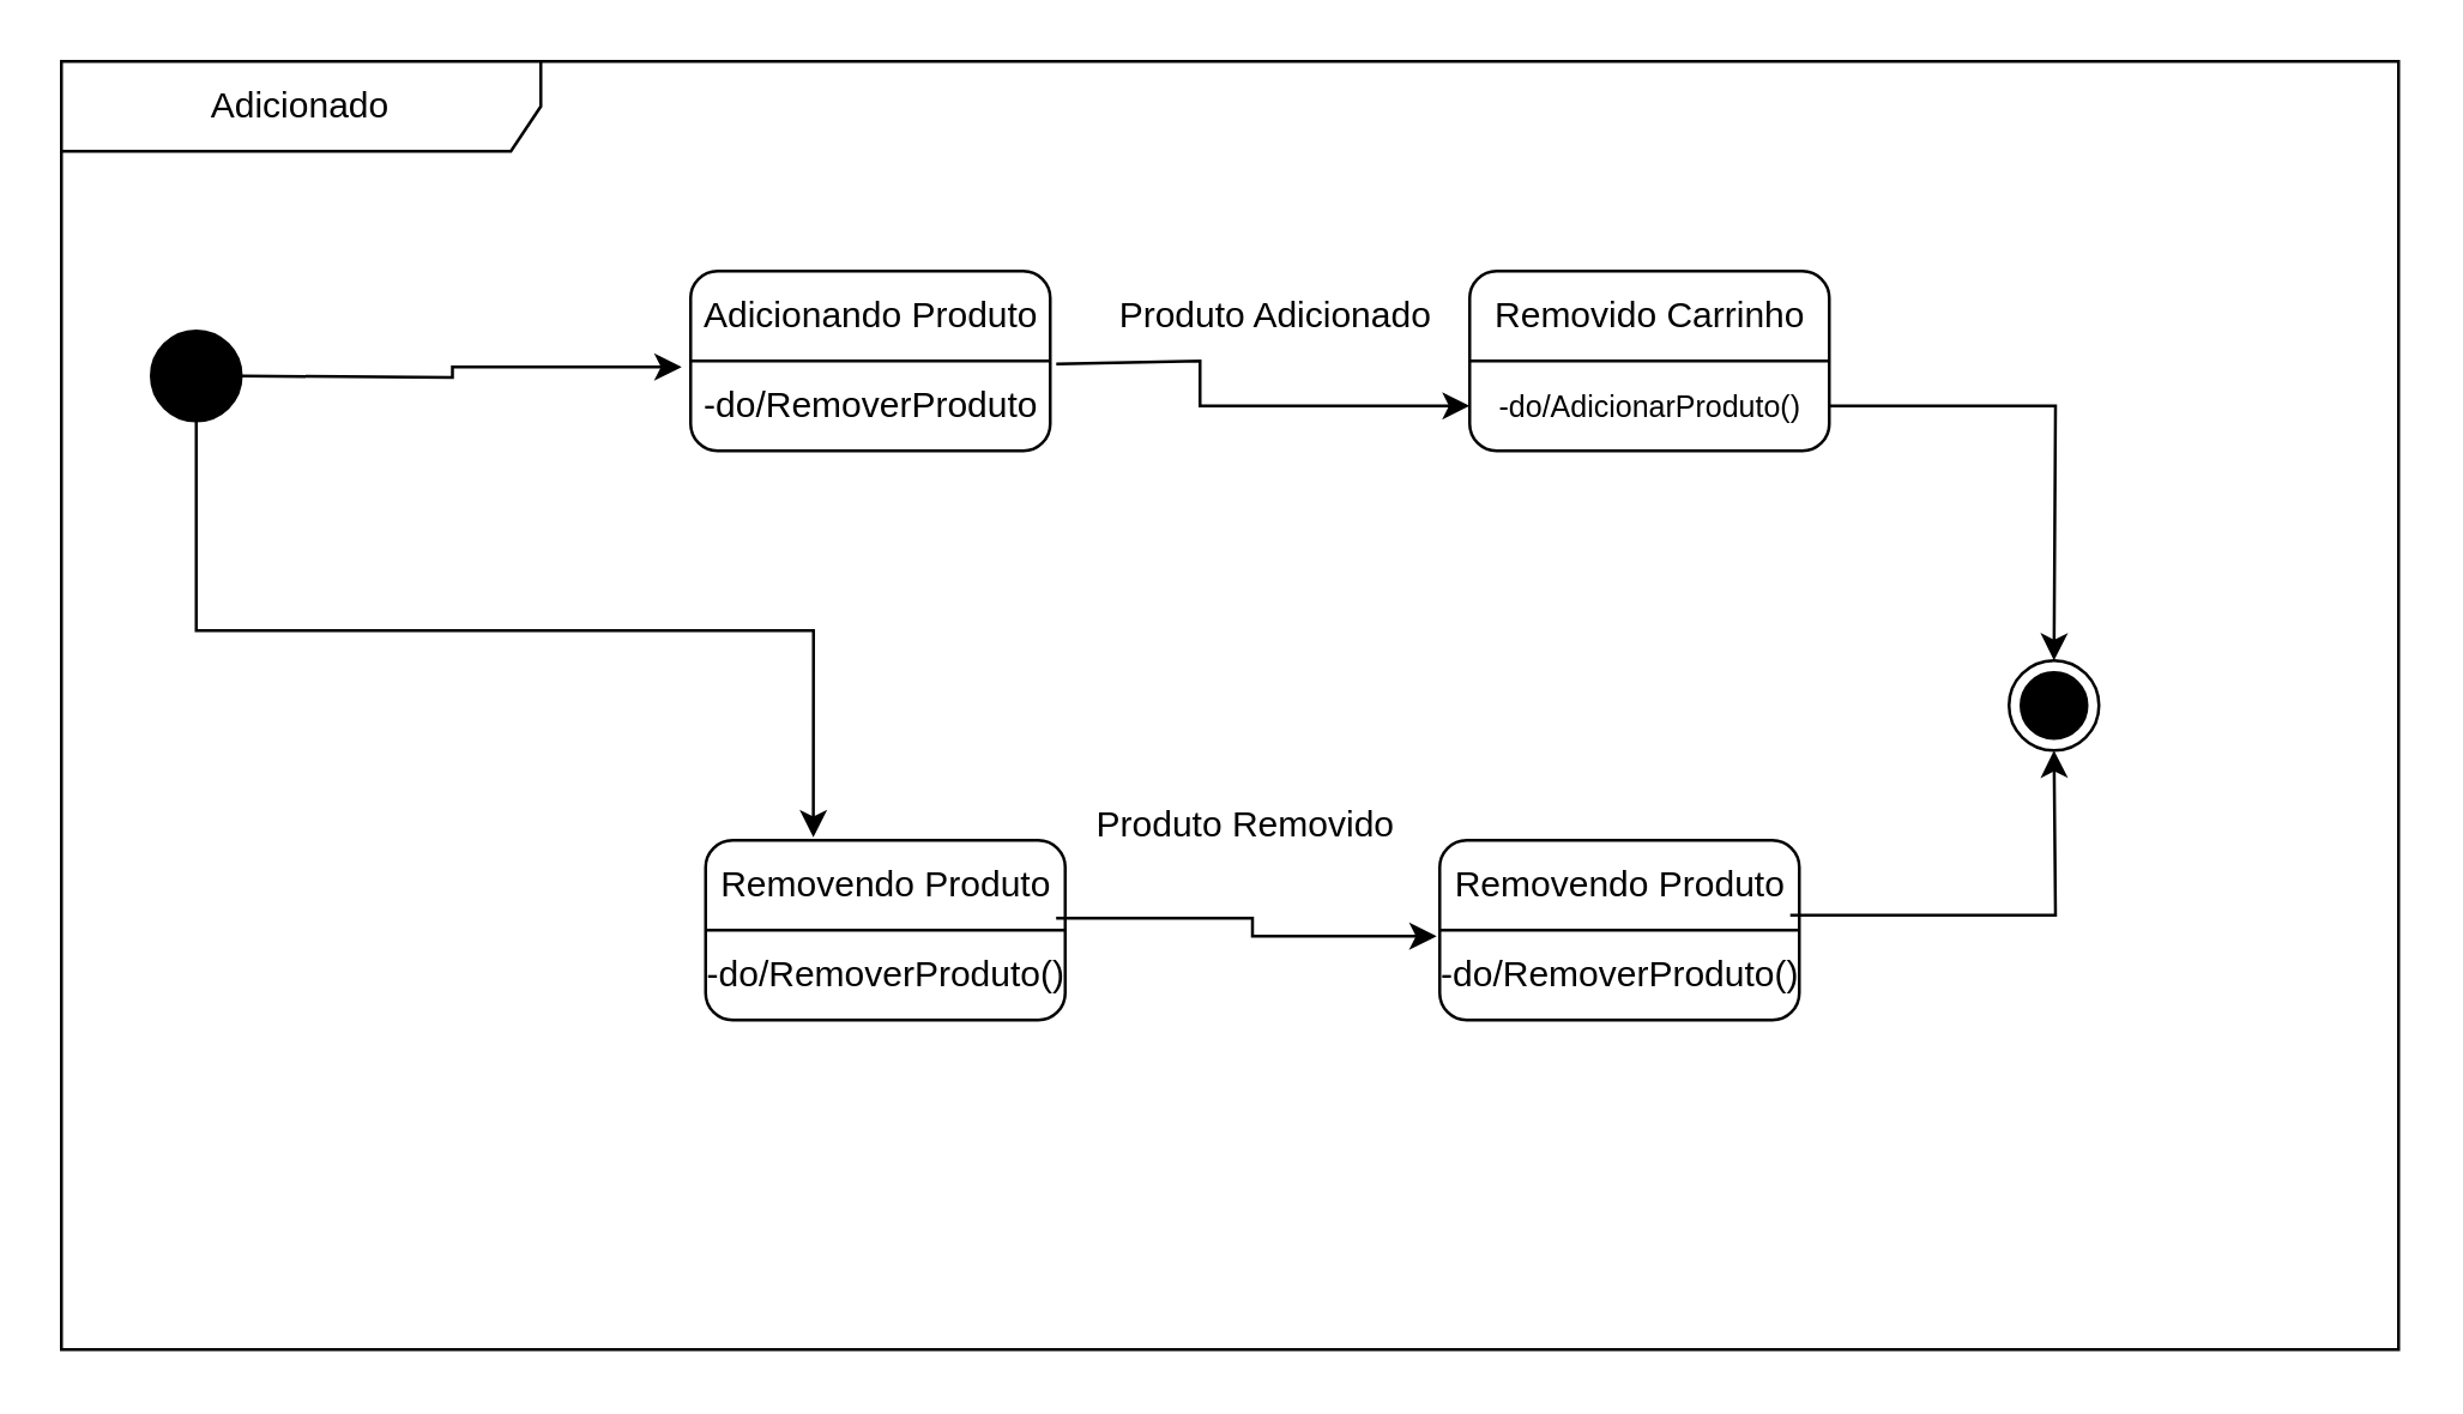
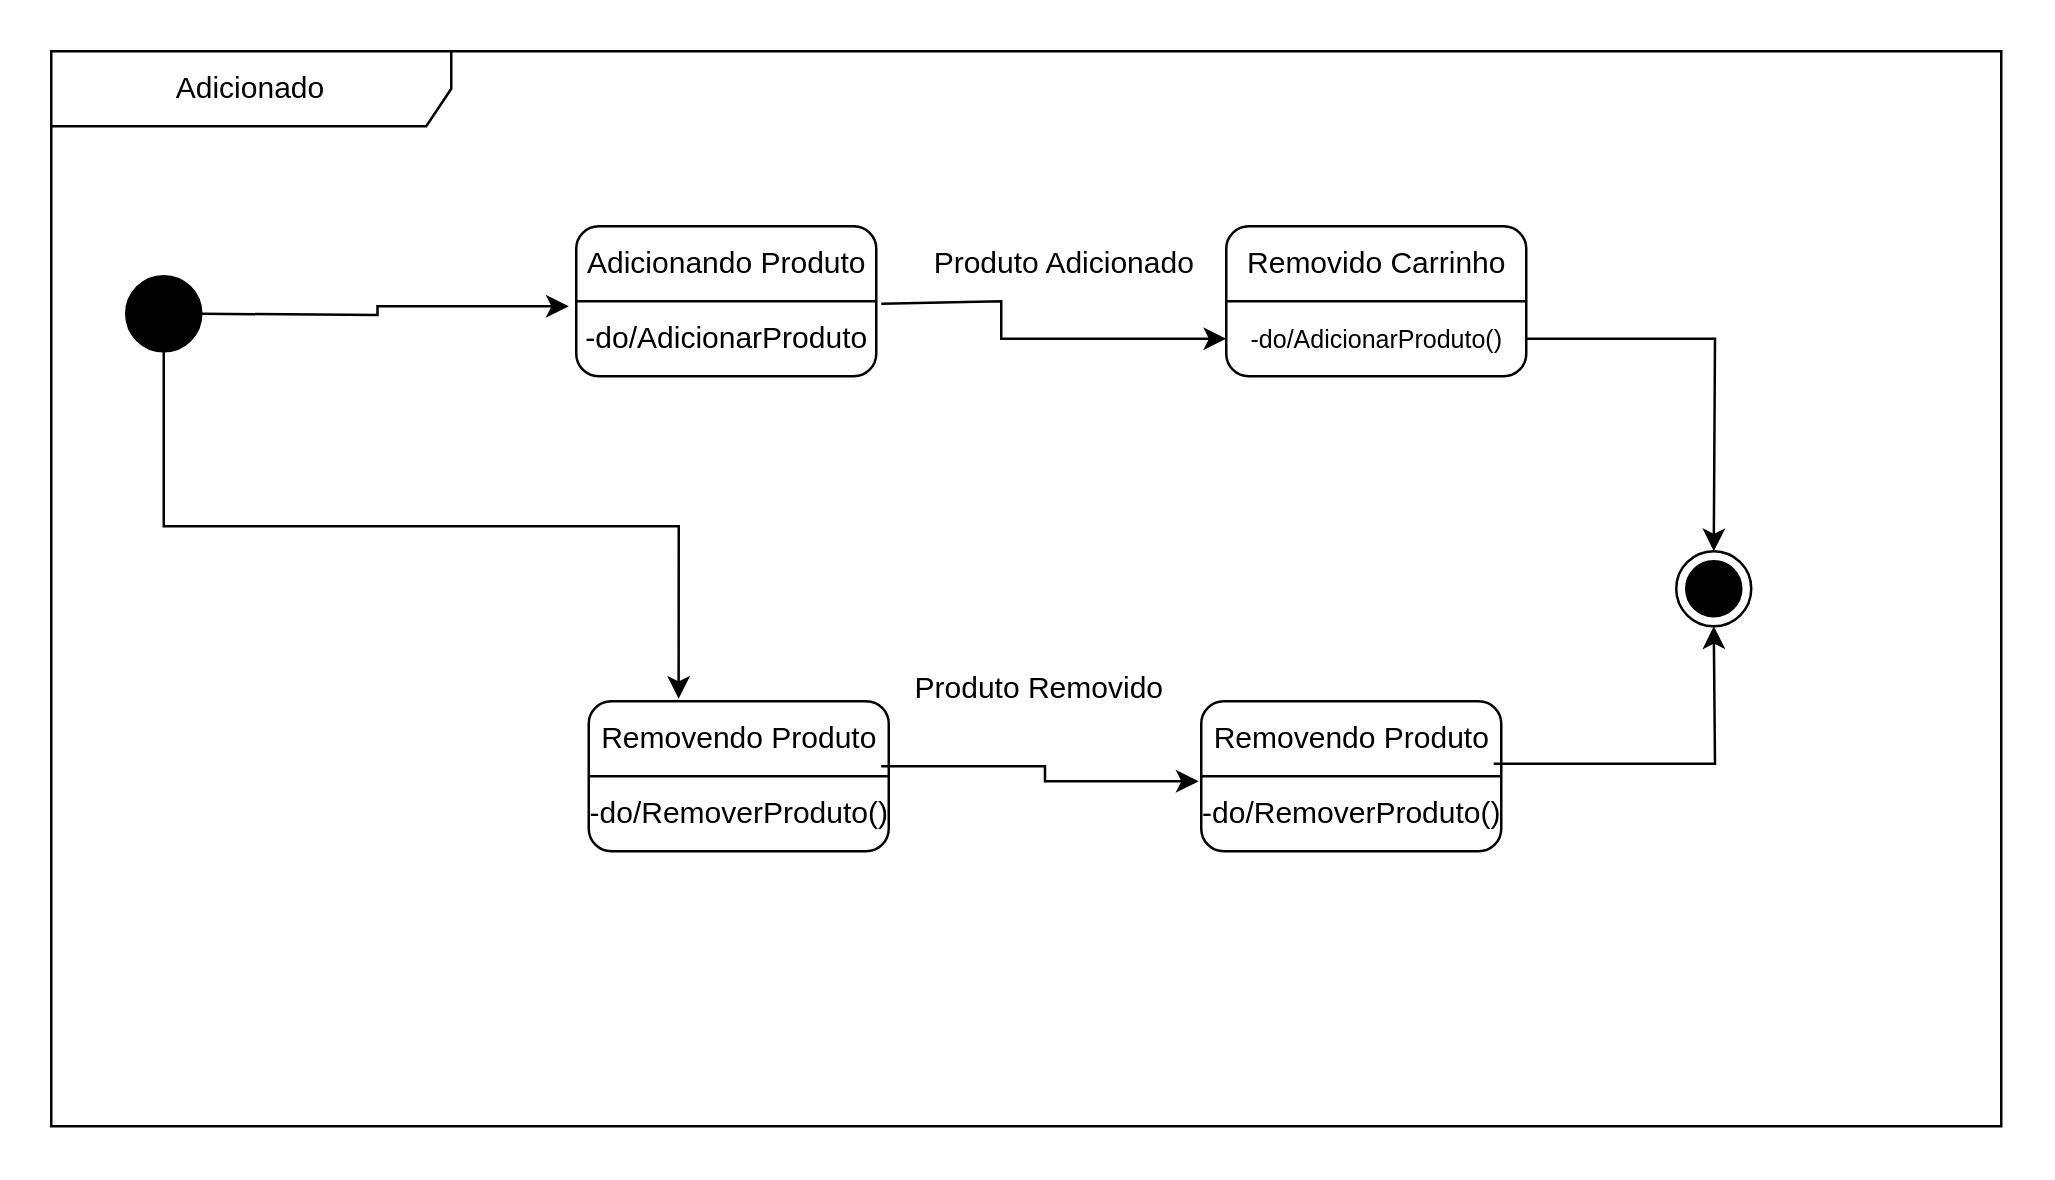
  <mxCell id="0" />
  <mxCell id="1" parent="0" />
  <mxCell id="2" value="Adicionado" style="shape=umlFrame;whiteSpace=wrap;html=1;pointerEvents=0;recursiveResize=0;container=1;collapsible=0;width=160;" vertex="1" parent="1"><mxGeometry x="20" y="20" width="780" height="430" as="geometry" /></mxCell>
  <mxCell id="3" style="edgeStyle=orthogonalEdgeStyle;rounded=0;orthogonalLoop=1;jettySize=auto;html=1;entryX=0.05;entryY=0.067;entryDx=0;entryDy=0;entryPerimeter=0;" edge="1" parent="2" target="8"><mxGeometry relative="1" as="geometry"><mxPoint x="60" y="105" as="sourcePoint" /></mxGeometry></mxCell>
  <mxCell id="4" value="" style="rounded=1;whiteSpace=wrap;html=1;" vertex="1" parent="2"><mxGeometry x="210" y="70" width="120" height="60" as="geometry" /></mxCell>
  <mxCell id="5" value="" style="endArrow=none;html=1;rounded=0;exitX=0;exitY=0.5;exitDx=0;exitDy=0;entryX=1;entryY=0.5;entryDx=0;entryDy=0;" edge="1" parent="2" source="4" target="4"><mxGeometry width="50" height="50" relative="1" as="geometry"><mxPoint x="480" y="230" as="sourcePoint" /><mxPoint x="530" y="180" as="targetPoint" /></mxGeometry></mxCell>
  <mxCell id="6" value="Adicionando Produto" style="text;html=1;align=center;verticalAlign=middle;resizable=0;points=[];autosize=1;strokeColor=none;fillColor=none;" vertex="1" parent="2"><mxGeometry x="205" y="70" width="130" height="30" as="geometry" /></mxCell>
  <mxCell id="7" style="edgeStyle=orthogonalEdgeStyle;rounded=0;orthogonalLoop=1;jettySize=auto;html=1;entryX=0;entryY=0.75;entryDx=0;entryDy=0;exitX=0.943;exitY=0.033;exitDx=0;exitDy=0;exitPerimeter=0;" edge="1" parent="2" source="8" target="9"><mxGeometry relative="1" as="geometry"><Array as="points"><mxPoint x="380" y="100" /><mxPoint x="380" y="115" /></Array></mxGeometry></mxCell>
- <mxCell id="8" value="-do/RemoverProduto" style="text;html=1;align=center;verticalAlign=middle;resizable=0;points=[];autosize=1;strokeColor=none;fillColor=none;" vertex="1" parent="2"><mxGeometry x="200" y="100" width="140" height="30" as="geometry" /></mxCell>
+ <mxCell id="8" value="-do/AdicionarProduto" style="text;html=1;align=center;verticalAlign=middle;resizable=0;points=[];autosize=1;strokeColor=none;fillColor=none;" vertex="1" parent="2"><mxGeometry x="200" y="100" width="140" height="30" as="geometry" /></mxCell>
  <mxCell id="9" value="" style="rounded=1;whiteSpace=wrap;html=1;" vertex="1" parent="2"><mxGeometry x="470" y="70" width="120" height="60" as="geometry" /></mxCell>
  <mxCell id="10" value="" style="endArrow=none;html=1;rounded=0;exitX=0;exitY=0.5;exitDx=0;exitDy=0;entryX=1;entryY=0.5;entryDx=0;entryDy=0;" edge="1" parent="2" source="9" target="9"><mxGeometry width="50" height="50" relative="1" as="geometry"><mxPoint x="705" y="230" as="sourcePoint" /><mxPoint x="755" y="180" as="targetPoint" /></mxGeometry></mxCell>
  <mxCell id="11" value="Produto Adicionado" style="text;html=1;align=center;verticalAlign=middle;resizable=0;points=[];autosize=1;strokeColor=none;fillColor=none;" vertex="1" parent="2"><mxGeometry x="340" y="70" width="130" height="30" as="geometry" /></mxCell>
  <mxCell id="12" value="Removido Carrinho" style="text;html=1;align=center;verticalAlign=middle;resizable=0;points=[];autosize=1;strokeColor=none;fillColor=none;" vertex="1" parent="2"><mxGeometry x="460" y="70" width="140" height="30" as="geometry" /></mxCell>
  <mxCell id="13" style="edgeStyle=orthogonalEdgeStyle;rounded=0;orthogonalLoop=1;jettySize=auto;html=1;entryX=0.5;entryY=0;entryDx=0;entryDy=0;" edge="1" parent="2" source="14"><mxGeometry relative="1" as="geometry"><mxPoint x="665" y="200" as="targetPoint" /></mxGeometry></mxCell>
  <mxCell id="14" value="&lt;font style=&quot;font-size: 10px;&quot;&gt;-do/AdicionarProduto()&lt;/font&gt;" style="text;html=1;align=center;verticalAlign=middle;resizable=0;points=[];autosize=1;strokeColor=none;fillColor=none;" vertex="1" parent="2"><mxGeometry x="470" y="100" width="120" height="30" as="geometry" /></mxCell>
  <mxCell id="15" value="" style="rounded=1;whiteSpace=wrap;html=1;" vertex="1" parent="2"><mxGeometry x="215" y="260" width="120" height="60" as="geometry" /></mxCell>
  <mxCell id="16" value="" style="endArrow=none;html=1;rounded=0;exitX=0;exitY=0.5;exitDx=0;exitDy=0;entryX=1;entryY=0.5;entryDx=0;entryDy=0;" edge="1" parent="2" source="15" target="15"><mxGeometry width="50" height="50" relative="1" as="geometry"><mxPoint x="485" y="420" as="sourcePoint" /><mxPoint x="535" y="370" as="targetPoint" /></mxGeometry></mxCell>
  <mxCell id="17" style="edgeStyle=orthogonalEdgeStyle;rounded=0;orthogonalLoop=1;jettySize=auto;html=1;entryX=0.064;entryY=0.067;entryDx=0;entryDy=0;entryPerimeter=0;exitX=0.907;exitY=-0.133;exitDx=0;exitDy=0;exitPerimeter=0;" edge="1" parent="2" source="19" target="24"><mxGeometry relative="1" as="geometry" /></mxCell>
  <mxCell id="18" value="Removendo Produto" style="text;html=1;align=center;verticalAlign=middle;resizable=0;points=[];autosize=1;strokeColor=none;fillColor=none;" vertex="1" parent="2"><mxGeometry x="210" y="260" width="130" height="30" as="geometry" /></mxCell>
  <mxCell id="19" value="-do/RemoverProduto()" style="text;html=1;align=center;verticalAlign=middle;resizable=0;points=[];autosize=1;strokeColor=none;fillColor=none;" vertex="1" parent="2"><mxGeometry x="205" y="290" width="140" height="30" as="geometry" /></mxCell>
  <mxCell id="20" value="" style="rounded=1;whiteSpace=wrap;html=1;" vertex="1" parent="2"><mxGeometry x="460" y="260" width="120" height="60" as="geometry" /></mxCell>
  <mxCell id="21" value="" style="endArrow=none;html=1;rounded=0;exitX=0;exitY=0.5;exitDx=0;exitDy=0;entryX=1;entryY=0.5;entryDx=0;entryDy=0;" edge="1" parent="2" source="20" target="20"><mxGeometry width="50" height="50" relative="1" as="geometry"><mxPoint x="730" y="420" as="sourcePoint" /><mxPoint x="780" y="370" as="targetPoint" /></mxGeometry></mxCell>
  <mxCell id="22" value="Removendo Produto" style="text;html=1;align=center;verticalAlign=middle;resizable=0;points=[];autosize=1;strokeColor=none;fillColor=none;" vertex="1" parent="2"><mxGeometry x="455" y="260" width="130" height="30" as="geometry" /></mxCell>
  <mxCell id="23" style="edgeStyle=orthogonalEdgeStyle;rounded=0;orthogonalLoop=1;jettySize=auto;html=1;entryX=0.5;entryY=1;entryDx=0;entryDy=0;exitX=0.907;exitY=-0.167;exitDx=0;exitDy=0;exitPerimeter=0;" edge="1" parent="2" source="24"><mxGeometry relative="1" as="geometry"><mxPoint x="665" y="230" as="targetPoint" /></mxGeometry></mxCell>
  <mxCell id="24" value="-do/RemoverProduto()" style="text;html=1;align=center;verticalAlign=middle;resizable=0;points=[];autosize=1;strokeColor=none;fillColor=none;" vertex="1" parent="2"><mxGeometry x="450" y="290" width="140" height="30" as="geometry" /></mxCell>
  <mxCell id="25" value="Produto Removido" style="text;html=1;align=center;verticalAlign=middle;resizable=0;points=[];autosize=1;strokeColor=none;fillColor=none;" vertex="1" parent="2"><mxGeometry x="335" y="240" width="120" height="30" as="geometry" /></mxCell>
  <mxCell id="26" value="" style="ellipse;html=1;shape=endState;fillColor=strokeColor;" vertex="1" parent="2"><mxGeometry x="650" y="200" width="30" height="30" as="geometry" /></mxCell>
  <mxCell id="27" style="edgeStyle=orthogonalEdgeStyle;rounded=0;orthogonalLoop=1;jettySize=auto;html=1;exitX=0.5;exitY=1;exitDx=0;exitDy=0;entryX=0.315;entryY=-0.033;entryDx=0;entryDy=0;entryPerimeter=0;" edge="1" parent="2" source="28" target="18"><mxGeometry relative="1" as="geometry" /></mxCell>
  <mxCell id="28" value="" style="ellipse;fillColor=strokeColor;html=1;" vertex="1" parent="2"><mxGeometry x="30" y="90" width="30" height="30" as="geometry" /></mxCell>
